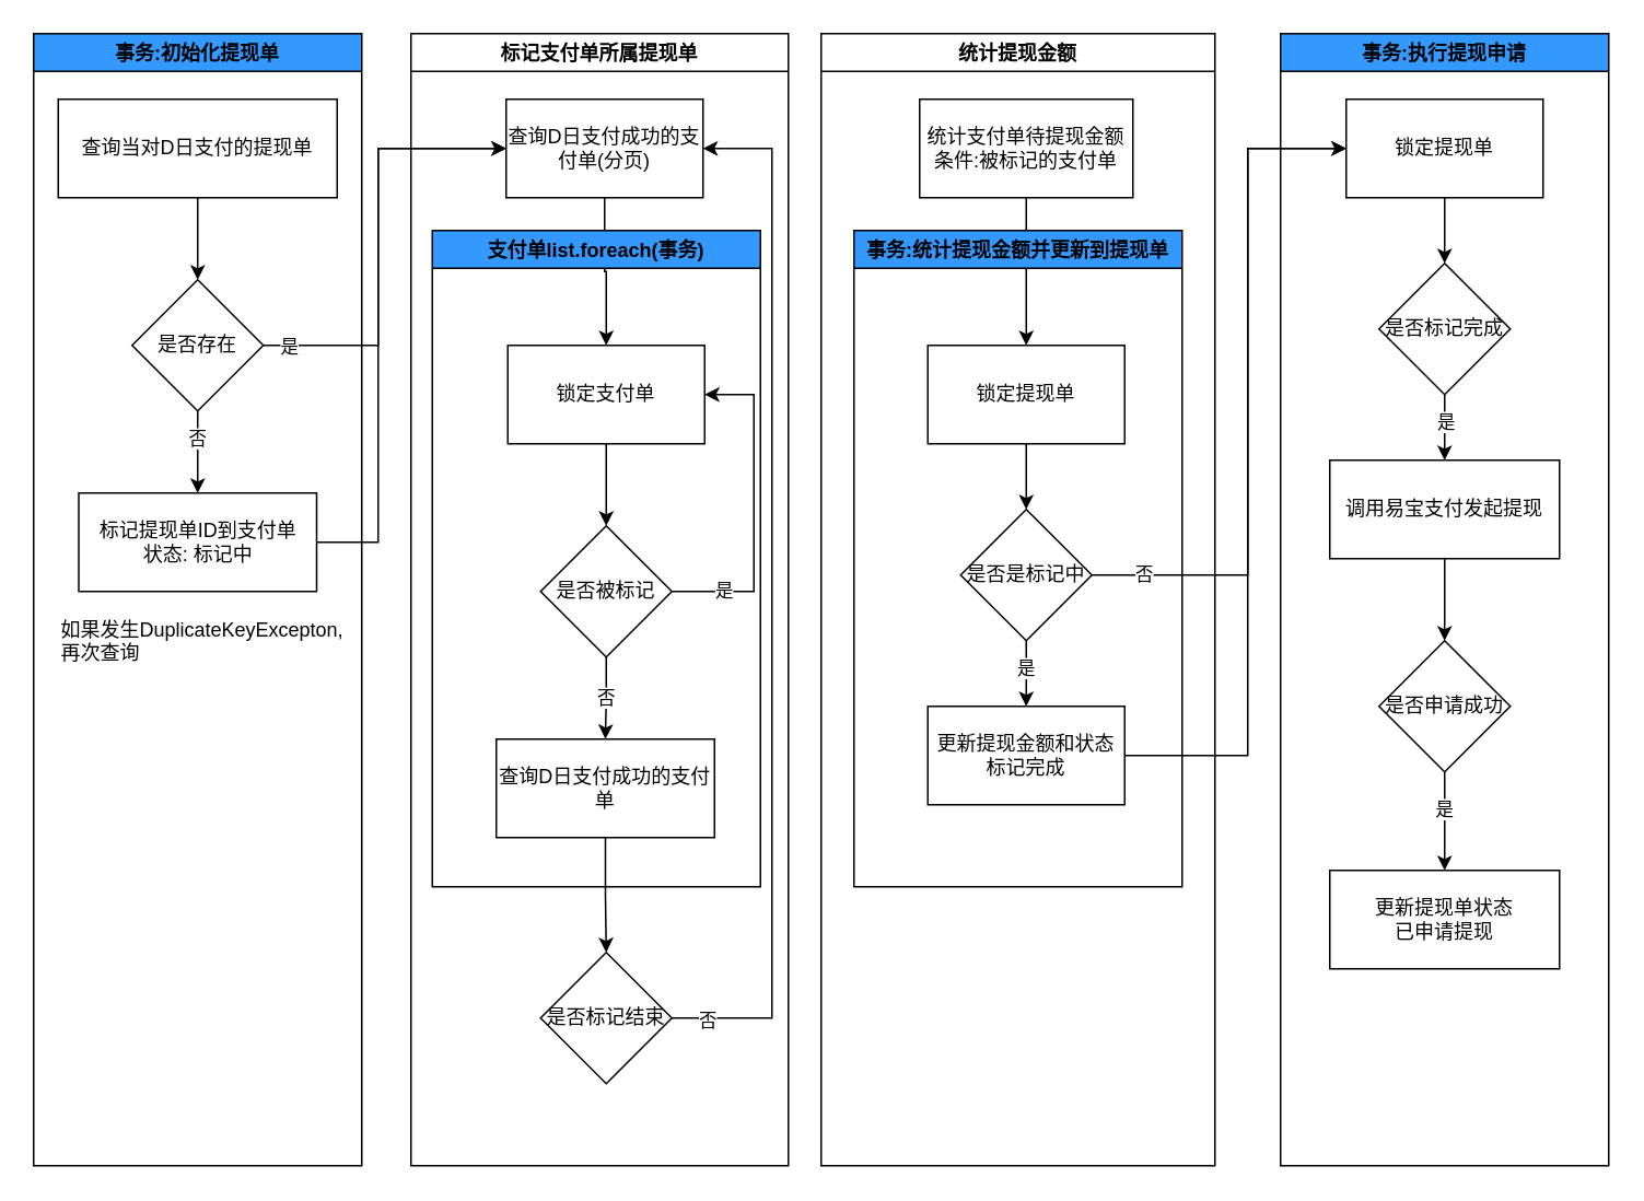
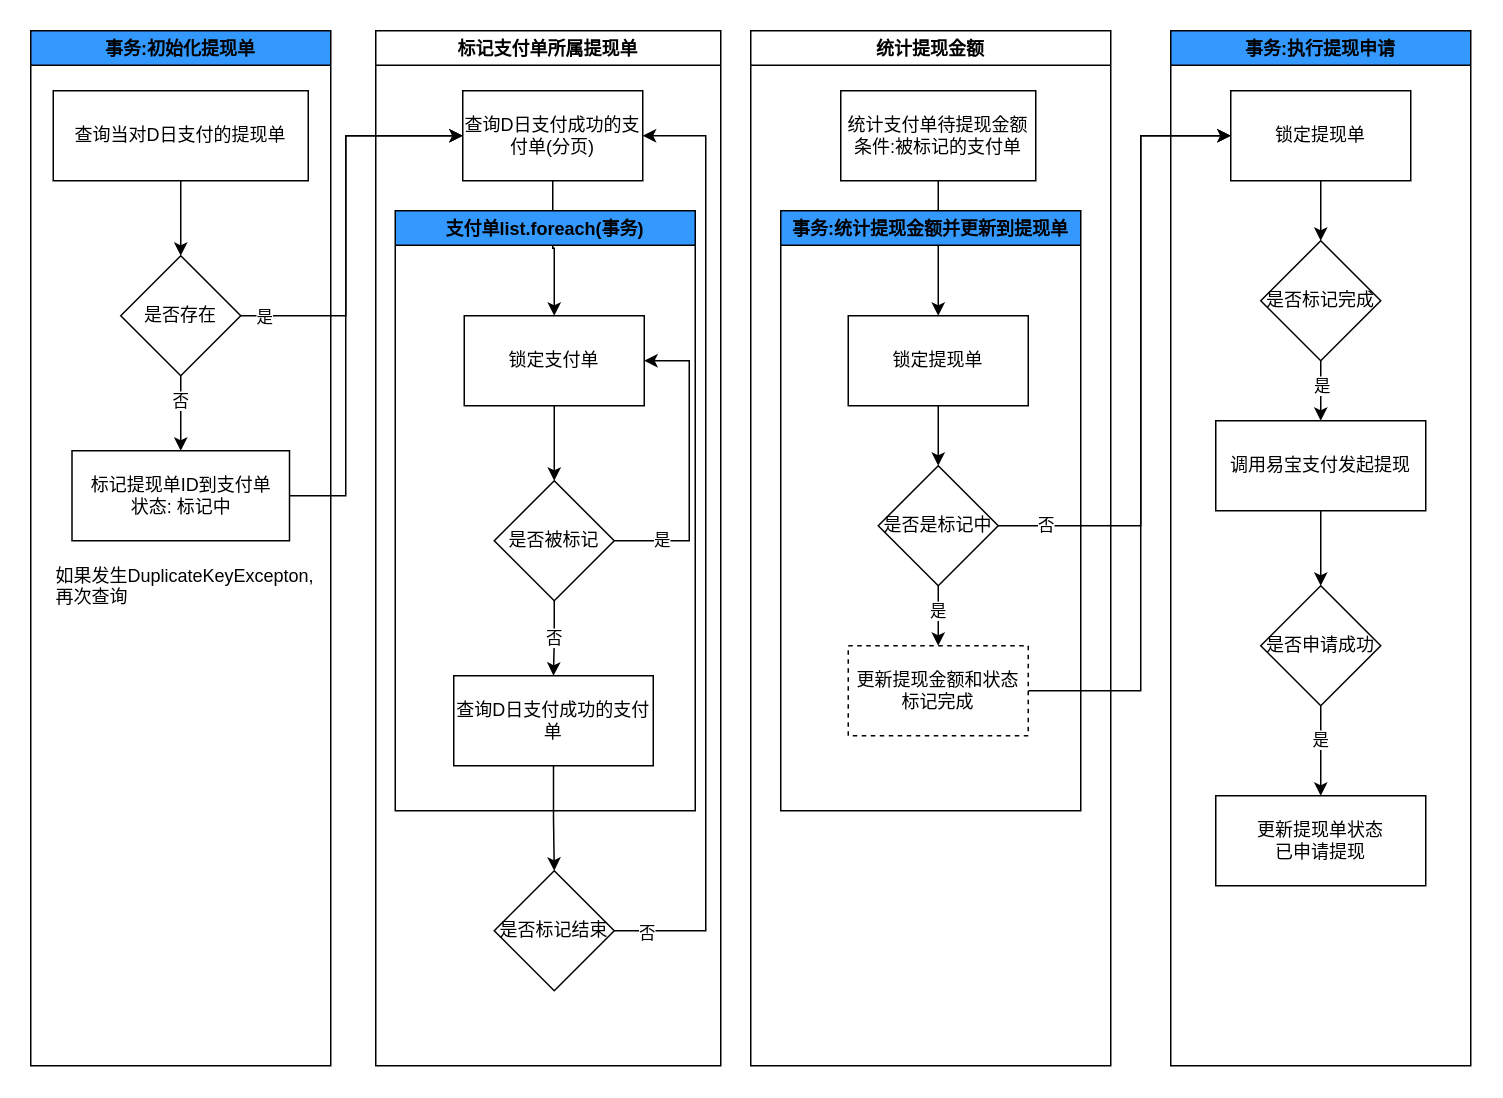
  <mxCell id="0" />
  <mxCell id="1" parent="0" />
  <mxCell id="2" style="edgeStyle=orthogonalEdgeStyle;rounded=0;orthogonalLoop=1;jettySize=auto;html=1;" edge="1" parent="1" source="3" target="8"><mxGeometry relative="1" as="geometry" /></mxCell>
  <mxCell id="3" value="查询当对D日支付的提现单" style="rounded=0;whiteSpace=wrap;html=1;" vertex="1" parent="1"><mxGeometry x="35" y="60" width="170" height="60" as="geometry" /></mxCell>
  <mxCell id="4" style="edgeStyle=orthogonalEdgeStyle;rounded=0;orthogonalLoop=1;jettySize=auto;html=1;entryX=0.5;entryY=0;entryDx=0;entryDy=0;" edge="1" parent="1" source="8" target="10"><mxGeometry relative="1" as="geometry" /></mxCell>
  <mxCell id="5" value="否" style="edgeLabel;html=1;align=center;verticalAlign=middle;resizable=0;points=[];" vertex="1" connectable="0" parent="4"><mxGeometry x="-0.354" y="-1" relative="1" as="geometry"><mxPoint as="offset" /></mxGeometry></mxCell>
  <mxCell id="6" style="edgeStyle=orthogonalEdgeStyle;rounded=0;orthogonalLoop=1;jettySize=auto;html=1;entryX=0;entryY=0.5;entryDx=0;entryDy=0;" edge="1" parent="1" source="8" target="14"><mxGeometry relative="1" as="geometry"><Array as="points"><mxPoint x="230" y="210" /><mxPoint x="230" y="90" /></Array></mxGeometry></mxCell>
  <mxCell id="7" value="是" style="edgeLabel;html=1;align=center;verticalAlign=middle;resizable=0;points=[];" vertex="1" connectable="0" parent="6"><mxGeometry x="-0.891" relative="1" as="geometry"><mxPoint as="offset" /></mxGeometry></mxCell>
  <mxCell id="8" value="是否存在" style="rhombus;whiteSpace=wrap;html=1;" vertex="1" parent="1"><mxGeometry x="80" y="170" width="80" height="80" as="geometry" /></mxCell>
  <mxCell id="9" style="edgeStyle=orthogonalEdgeStyle;rounded=0;orthogonalLoop=1;jettySize=auto;html=1;entryX=0;entryY=0.5;entryDx=0;entryDy=0;" edge="1" parent="1" source="10" target="14"><mxGeometry relative="1" as="geometry"><Array as="points"><mxPoint x="230" y="330" /><mxPoint x="230" y="90" /></Array></mxGeometry></mxCell>
  <mxCell id="10" value="标记提现单ID到支付单&lt;br&gt;状态: 标记中" style="rounded=0;whiteSpace=wrap;html=1;" vertex="1" parent="1"><mxGeometry x="47.5" y="300" width="145" height="60" as="geometry" /></mxCell>
  <mxCell id="11" value="事务:初始化提现单" style="swimlane;fillColor=#3399FF;" vertex="1" parent="1"><mxGeometry x="20" y="20" width="200" height="690" as="geometry" /></mxCell>
  <mxCell id="12" value="如果发生DuplicateKeyExcepton,再次查询" style="text;html=1;strokeColor=none;fillColor=none;align=left;verticalAlign=top;whiteSpace=wrap;rounded=0;" vertex="1" parent="11"><mxGeometry x="15" y="350" width="185" height="50" as="geometry" /></mxCell>
  <mxCell id="13" style="edgeStyle=orthogonalEdgeStyle;rounded=0;orthogonalLoop=1;jettySize=auto;html=1;entryX=0.5;entryY=0;entryDx=0;entryDy=0;" edge="1" parent="1" source="14" target="17"><mxGeometry relative="1" as="geometry" /></mxCell>
  <mxCell id="14" value="查询D日支付成功的支付单(分页)" style="rounded=0;whiteSpace=wrap;html=1;" vertex="1" parent="1"><mxGeometry x="308" y="60" width="120" height="60" as="geometry" /></mxCell>
  <mxCell id="15" value="支付单list.foreach(事务)" style="swimlane;fillColor=#3399FF;" vertex="1" parent="1"><mxGeometry x="263" y="140" width="200" height="400" as="geometry" /></mxCell>
  <mxCell id="16" value="标记支付单所属提现单" style="swimlane;" vertex="1" parent="1"><mxGeometry x="250" y="20" width="230" height="690" as="geometry" /></mxCell>
  <mxCell id="17" value="锁定支付单" style="rounded=0;whiteSpace=wrap;html=1;" vertex="1" parent="16"><mxGeometry x="59" y="190" width="120" height="60" as="geometry" /></mxCell>
  <mxCell id="18" style="edgeStyle=orthogonalEdgeStyle;rounded=0;orthogonalLoop=1;jettySize=auto;html=1;entryX=1;entryY=0.5;entryDx=0;entryDy=0;exitX=1;exitY=0.5;exitDx=0;exitDy=0;" edge="1" parent="16" source="20" target="17"><mxGeometry relative="1" as="geometry"><Array as="points"><mxPoint x="209" y="340" /><mxPoint x="209" y="220" /></Array></mxGeometry></mxCell>
  <mxCell id="19" value="是" style="edgeLabel;html=1;align=center;verticalAlign=middle;resizable=0;points=[];" vertex="1" connectable="0" parent="18"><mxGeometry x="-0.685" y="1" relative="1" as="geometry"><mxPoint as="offset" /></mxGeometry></mxCell>
  <mxCell id="20" value="是否被标记" style="rhombus;whiteSpace=wrap;html=1;" vertex="1" parent="16"><mxGeometry x="79" y="300" width="80" height="80" as="geometry" /></mxCell>
  <mxCell id="21" style="edgeStyle=orthogonalEdgeStyle;rounded=0;orthogonalLoop=1;jettySize=auto;html=1;entryX=0.5;entryY=0;entryDx=0;entryDy=0;" edge="1" parent="16" source="17" target="20"><mxGeometry relative="1" as="geometry" /></mxCell>
  <mxCell id="22" style="edgeStyle=orthogonalEdgeStyle;rounded=0;orthogonalLoop=1;jettySize=auto;html=1;entryX=0.5;entryY=0;entryDx=0;entryDy=0;" edge="1" parent="16" source="23" target="25"><mxGeometry relative="1" as="geometry" /></mxCell>
  <mxCell id="23" value="查询D日支付成功的支付单" style="rounded=0;whiteSpace=wrap;html=1;" vertex="1" parent="16"><mxGeometry x="52" y="430" width="133" height="60" as="geometry" /></mxCell>
  <mxCell id="24" value="否" style="edgeStyle=orthogonalEdgeStyle;rounded=0;orthogonalLoop=1;jettySize=auto;html=1;" edge="1" parent="16" source="20" target="23"><mxGeometry relative="1" as="geometry" /></mxCell>
  <mxCell id="25" value="是否标记结束" style="rhombus;whiteSpace=wrap;html=1;" vertex="1" parent="16"><mxGeometry x="79" y="560" width="80" height="80" as="geometry" /></mxCell>
  <mxCell id="26" style="edgeStyle=orthogonalEdgeStyle;rounded=0;orthogonalLoop=1;jettySize=auto;html=1;entryX=1;entryY=0.5;entryDx=0;entryDy=0;" edge="1" parent="1" source="25" target="14"><mxGeometry relative="1" as="geometry"><Array as="points"><mxPoint x="470" y="620" /><mxPoint x="470" y="90" /></Array></mxGeometry></mxCell>
  <mxCell id="27" value="否" style="edgeLabel;html=1;align=center;verticalAlign=middle;resizable=0;points=[];" vertex="1" connectable="0" parent="26"><mxGeometry x="-0.934" y="-1" relative="1" as="geometry"><mxPoint as="offset" /></mxGeometry></mxCell>
  <mxCell id="28" style="edgeStyle=orthogonalEdgeStyle;rounded=0;orthogonalLoop=1;jettySize=auto;html=1;entryX=0.5;entryY=0;entryDx=0;entryDy=0;" edge="1" parent="1" source="29" target="31"><mxGeometry relative="1" as="geometry" /></mxCell>
  <mxCell id="29" value="统计支付单待提现金额&lt;br&gt;条件:被标记的支付单" style="rounded=0;whiteSpace=wrap;html=1;" vertex="1" parent="1"><mxGeometry x="560" y="60" width="130" height="60" as="geometry" /></mxCell>
  <mxCell id="30" style="edgeStyle=orthogonalEdgeStyle;rounded=0;orthogonalLoop=1;jettySize=auto;html=1;entryX=0.5;entryY=0;entryDx=0;entryDy=0;" edge="1" parent="1" source="31" target="36"><mxGeometry relative="1" as="geometry" /></mxCell>
  <mxCell id="31" value="锁定提现单" style="rounded=0;whiteSpace=wrap;html=1;" vertex="1" parent="1"><mxGeometry x="565" y="210" width="120" height="60" as="geometry" /></mxCell>
  <mxCell id="32" style="edgeStyle=orthogonalEdgeStyle;rounded=0;orthogonalLoop=1;jettySize=auto;html=1;entryX=0.5;entryY=0;entryDx=0;entryDy=0;" edge="1" parent="1" source="36" target="38"><mxGeometry relative="1" as="geometry" /></mxCell>
  <mxCell id="33" value="是" style="edgeLabel;html=1;align=center;verticalAlign=middle;resizable=0;points=[];" vertex="1" connectable="0" parent="32"><mxGeometry x="-0.176" y="-1" relative="1" as="geometry"><mxPoint as="offset" /></mxGeometry></mxCell>
  <mxCell id="34" style="edgeStyle=orthogonalEdgeStyle;rounded=0;orthogonalLoop=1;jettySize=auto;html=1;entryX=0;entryY=0.5;entryDx=0;entryDy=0;exitX=1;exitY=0.5;exitDx=0;exitDy=0;" edge="1" parent="1" source="36"><mxGeometry relative="1" as="geometry"><mxPoint x="820" y="90" as="targetPoint" /><Array as="points"><mxPoint x="760" y="350" /><mxPoint x="760" y="90" /></Array></mxGeometry></mxCell>
  <mxCell id="35" value="否" style="edgeLabel;html=1;align=center;verticalAlign=middle;resizable=0;points=[];" vertex="1" connectable="0" parent="34"><mxGeometry x="-0.849" y="1" relative="1" as="geometry"><mxPoint as="offset" /></mxGeometry></mxCell>
  <mxCell id="36" value="是否是标记中" style="rhombus;whiteSpace=wrap;html=1;" vertex="1" parent="1"><mxGeometry x="585" y="310" width="80" height="80" as="geometry" /></mxCell>
  <mxCell id="37" style="edgeStyle=orthogonalEdgeStyle;rounded=0;orthogonalLoop=1;jettySize=auto;html=1;entryX=0;entryY=0.5;entryDx=0;entryDy=0;exitX=1;exitY=0.5;exitDx=0;exitDy=0;" edge="1" parent="1" source="38"><mxGeometry relative="1" as="geometry"><mxPoint x="820" y="90" as="targetPoint" /><Array as="points"><mxPoint x="760" y="460" /><mxPoint x="760" y="90" /></Array></mxGeometry></mxCell>
- <mxCell id="38" value="更新提现金额和状态&lt;br&gt;标记完成" style="rounded=0;whiteSpace=wrap;html=1;" vertex="1" parent="1"><mxGeometry x="565" y="430" width="120" height="60" as="geometry" /></mxCell>
+ <mxCell id="38" value="更新提现金额和状态&lt;br&gt;标记完成" style="rounded=0;whiteSpace=wrap;html=1;dashed=1;" vertex="1" parent="1"><mxGeometry x="565" y="430" width="120" height="60" as="geometry" /></mxCell>
  <mxCell id="39" style="edgeStyle=orthogonalEdgeStyle;rounded=0;orthogonalLoop=1;jettySize=auto;html=1;entryX=0.5;entryY=0;entryDx=0;entryDy=0;" edge="1" parent="1" source="40" target="44"><mxGeometry relative="1" as="geometry" /></mxCell>
  <mxCell id="40" value="锁定提现单" style="rounded=0;whiteSpace=wrap;html=1;" vertex="1" parent="1"><mxGeometry x="820" y="60" width="120" height="60" as="geometry" /></mxCell>
  <mxCell id="41" value="事务:统计提现金额并更新到提现单" style="swimlane;fillColor=#3399FF;" vertex="1" parent="1"><mxGeometry x="520" y="140" width="200" height="400" as="geometry" /></mxCell>
  <mxCell id="42" style="edgeStyle=orthogonalEdgeStyle;rounded=0;orthogonalLoop=1;jettySize=auto;html=1;entryX=0.5;entryY=0;entryDx=0;entryDy=0;" edge="1" parent="1" source="44" target="46"><mxGeometry relative="1" as="geometry" /></mxCell>
  <mxCell id="43" value="是" style="edgeLabel;html=1;align=center;verticalAlign=middle;resizable=0;points=[];" vertex="1" connectable="0" parent="42"><mxGeometry x="-0.176" relative="1" as="geometry"><mxPoint as="offset" /></mxGeometry></mxCell>
  <mxCell id="44" value="是否标记完成" style="rhombus;whiteSpace=wrap;html=1;" vertex="1" parent="1"><mxGeometry x="840" y="160" width="80" height="80" as="geometry" /></mxCell>
  <mxCell id="45" style="edgeStyle=orthogonalEdgeStyle;rounded=0;orthogonalLoop=1;jettySize=auto;html=1;entryX=0.5;entryY=0;entryDx=0;entryDy=0;" edge="1" parent="1" source="46" target="49"><mxGeometry relative="1" as="geometry" /></mxCell>
  <mxCell id="46" value="调用易宝支付发起提现" style="rounded=0;whiteSpace=wrap;html=1;" vertex="1" parent="1"><mxGeometry x="810" y="280" width="140" height="60" as="geometry" /></mxCell>
  <mxCell id="47" style="edgeStyle=orthogonalEdgeStyle;rounded=0;orthogonalLoop=1;jettySize=auto;html=1;entryX=0.5;entryY=0;entryDx=0;entryDy=0;" edge="1" parent="1" source="49" target="50"><mxGeometry relative="1" as="geometry" /></mxCell>
  <mxCell id="48" value="是" style="edgeLabel;html=1;align=center;verticalAlign=middle;resizable=0;points=[];" vertex="1" connectable="0" parent="47"><mxGeometry x="-0.255" y="-1" relative="1" as="geometry"><mxPoint as="offset" /></mxGeometry></mxCell>
  <mxCell id="49" value="是否申请成功" style="rhombus;whiteSpace=wrap;html=1;" vertex="1" parent="1"><mxGeometry x="840" y="390" width="80" height="80" as="geometry" /></mxCell>
  <mxCell id="50" value="更新提现单状态&lt;br&gt;已申请提现" style="rounded=0;whiteSpace=wrap;html=1;" vertex="1" parent="1"><mxGeometry x="810" y="530" width="140" height="60" as="geometry" /></mxCell>
  <mxCell id="51" value="事务:执行提现申请" style="swimlane;fillColor=#3399FF;" vertex="1" parent="1"><mxGeometry x="780" y="20" width="200" height="690" as="geometry" /></mxCell>
  <mxCell id="52" value="统计提现金额" style="swimlane;fillColor=#FFFFFF;" vertex="1" parent="1"><mxGeometry x="500" y="20" width="240" height="690" as="geometry" /></mxCell>
